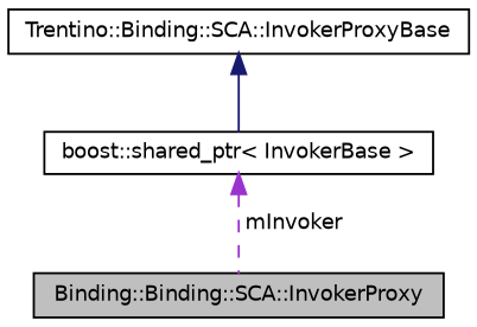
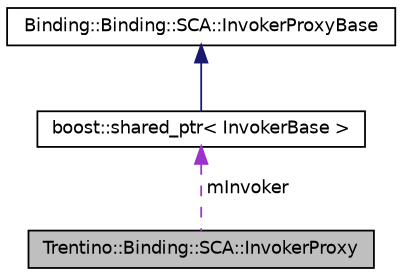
  digraph {
    node [color=black fillcolor=white fontname=Helvetica fontsize=10 shape=record style=filled]
    edge [dir=back fontname=Helvetica fontsize=10 labelfontname=Helvetica labelfontsize=10]
-   n1 [fillcolor=grey75 fontcolor=black height=0.2 label="Binding::Binding::SCA::InvokerProxy" width=0.4]
-   n2 [height=0.2 label="Trentino::Binding::SCA::InvokerProxyBase" width=0.4]
+   n1 [fillcolor=grey75 fontcolor=black height=0.2 label="Trentino::Binding::SCA::InvokerProxy" width=0.4]
+   n2 [height=0.2 label="Binding::Binding::SCA::InvokerProxyBase" width=0.4]
    n3 [height=0.2 label="boost::shared_ptr\< InvokerBase \>" width=0.4]
    n2 -> n3 [color=midnightblue style=solid]
    n3 -> n1 [color=darkorchid3 label=" mInvoker" style=dashed]
  }
